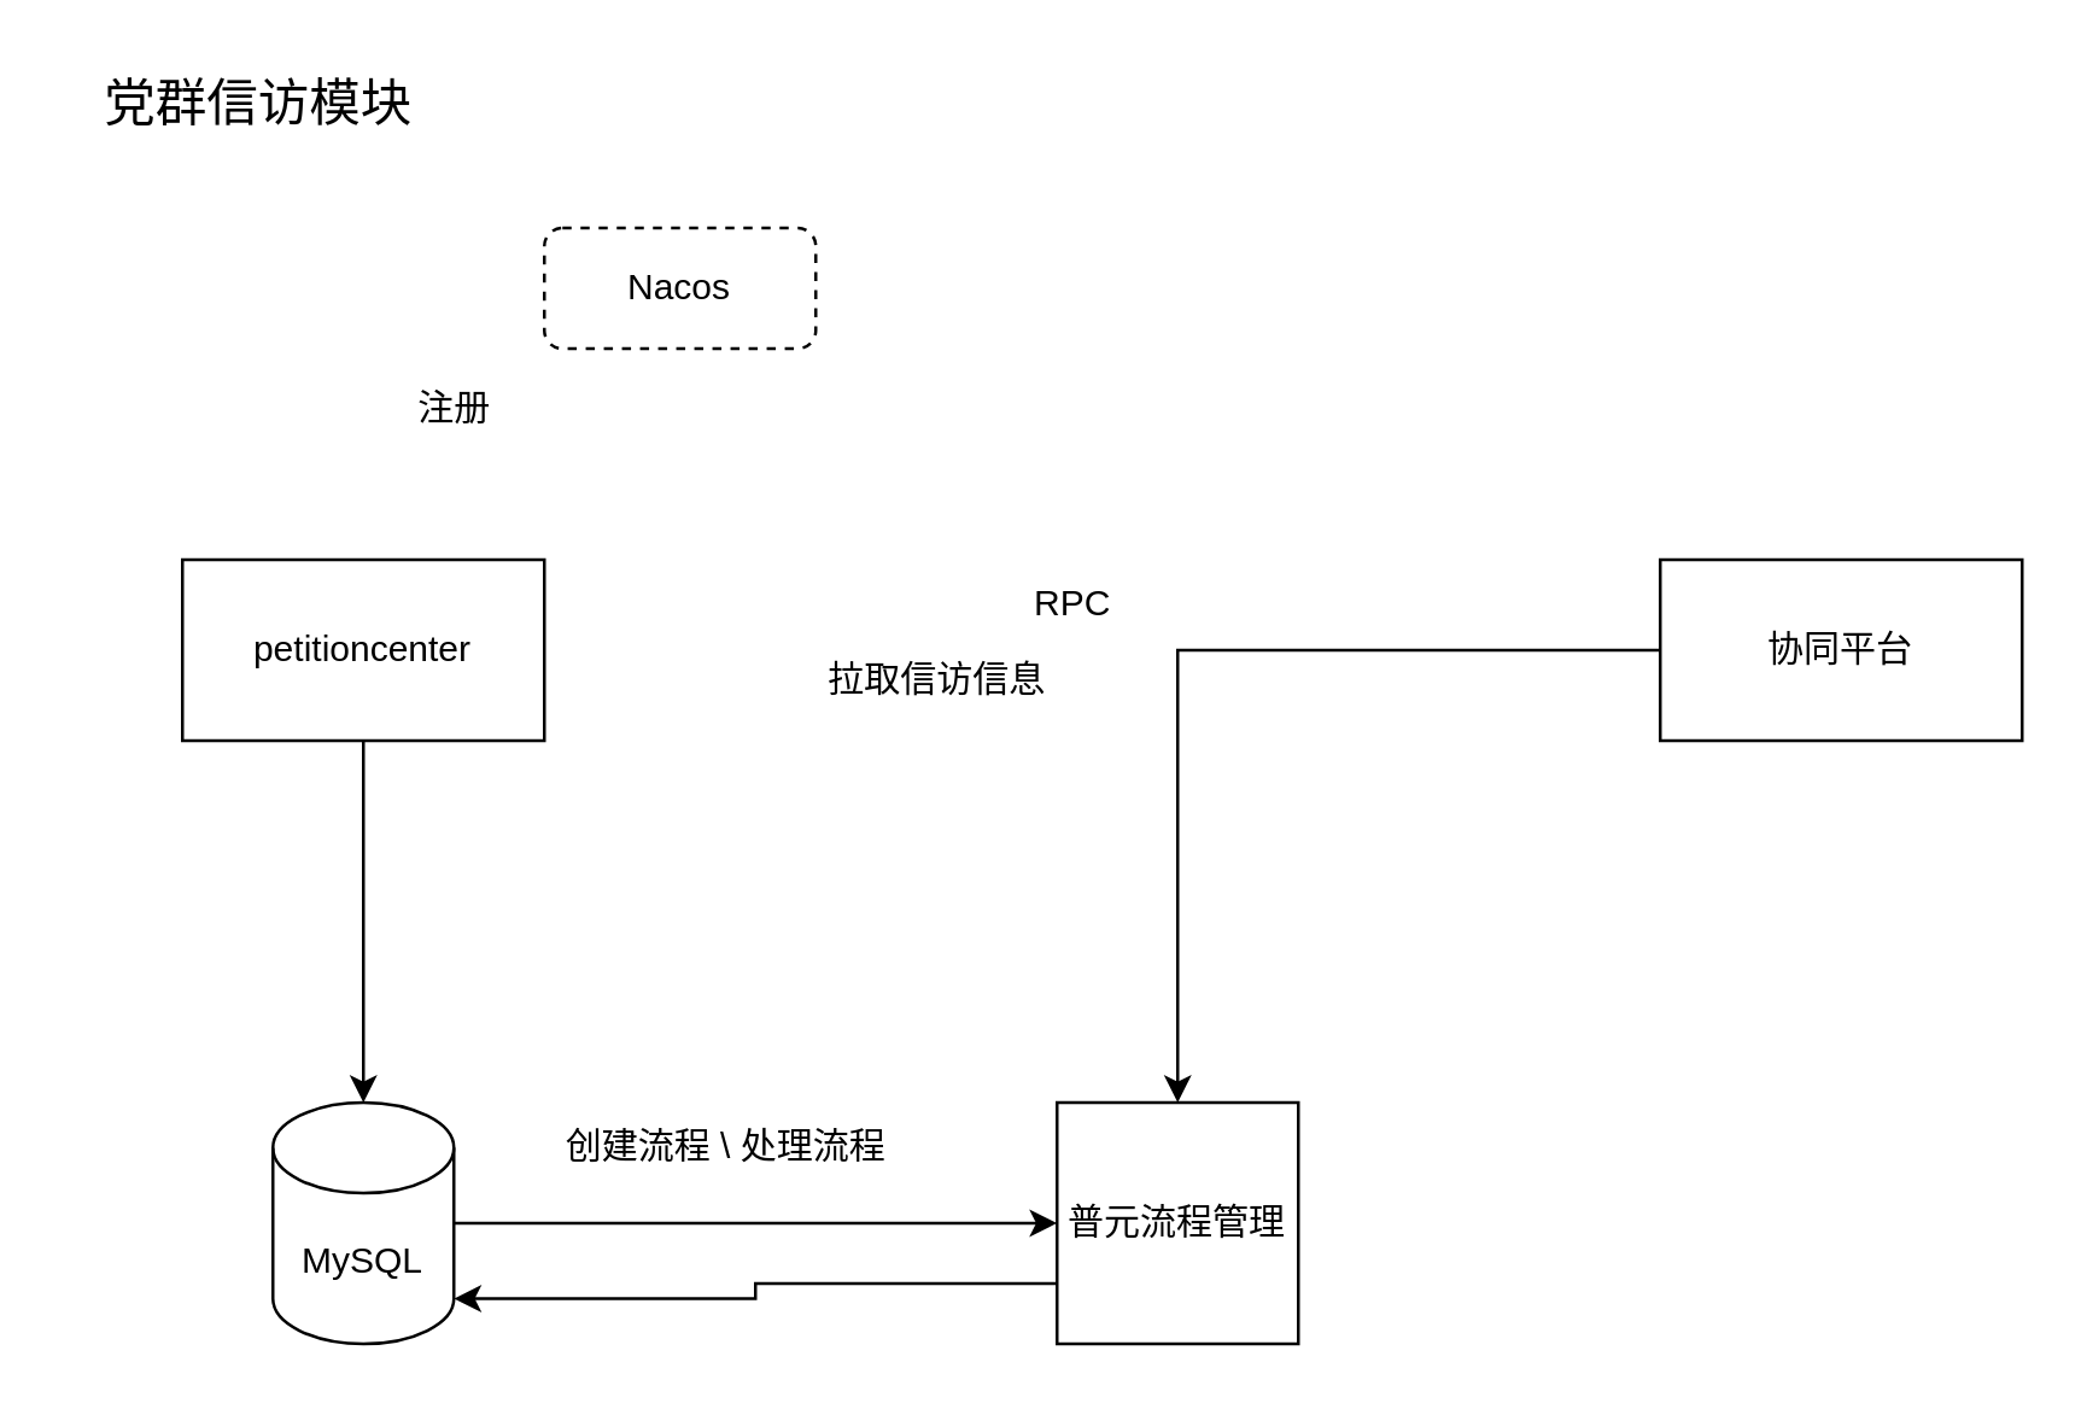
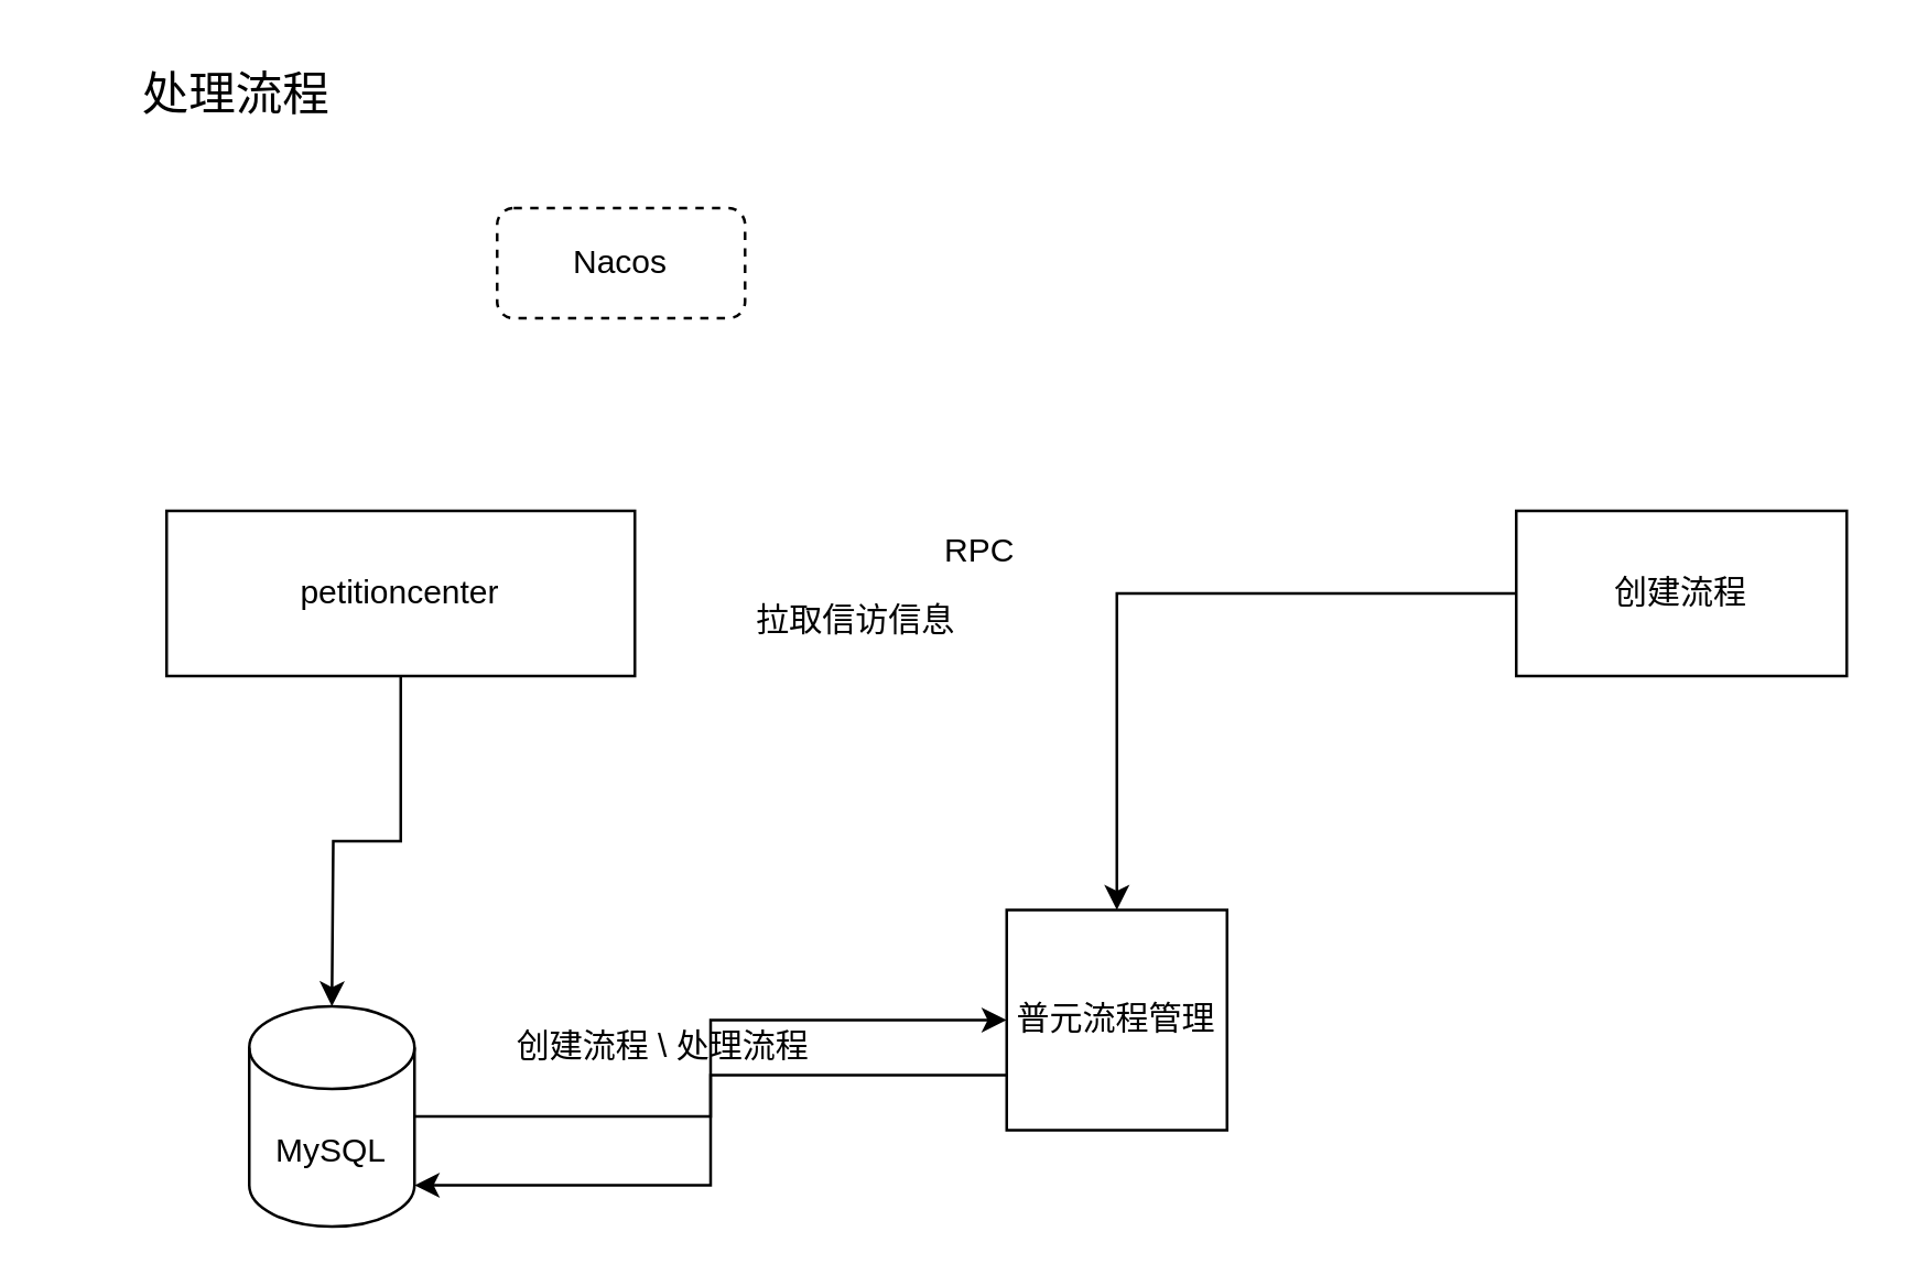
  <mxCell id="0" />
  <mxCell id="1" parent="0" />
  <mxCell id="2" style="edgeStyle=orthogonalEdgeStyle;rounded=0;orthogonalLoop=1;jettySize=auto;html=1;exitX=0.5;exitY=1;exitDx=0;exitDy=0;" edge="1" parent="1" source="3"><mxGeometry relative="1" as="geometry"><mxPoint x="120" y="365" as="targetPoint" /></mxGeometry></mxCell>
- <mxCell id="3" value="petitioncenter" style="rounded=0;whiteSpace=wrap;html=1;" vertex="1" parent="1"><mxGeometry x="60" y="185" width="120" height="60" as="geometry" /></mxCell>
- <mxCell id="4" value="&lt;font style=&quot;font-size: 17px;&quot;&gt;党群信访模块&lt;/font&gt;" style="text;html=1;align=center;verticalAlign=middle;resizable=0;points=[];autosize=1;strokeColor=none;fillColor=none;" vertex="1" parent="1"><mxGeometry x="20" y="20" width="130" height="30" as="geometry" /></mxCell>
+ <mxCell id="3" value="petitioncenter" style="rounded=0;whiteSpace=wrap;html=1;" vertex="1" parent="1"><mxGeometry x="60" y="185" width="170" height="60" as="geometry" /></mxCell>
+ <mxCell id="4" value="&lt;font style=&quot;font-size: 17px;&quot;&gt;处理流程&lt;/font&gt;" style="text;html=1;align=center;verticalAlign=middle;resizable=0;points=[];autosize=1;strokeColor=none;fillColor=none;" vertex="1" parent="1"><mxGeometry x="20" y="20" width="130" height="30" as="geometry" /></mxCell>
  <mxCell id="5" style="edgeStyle=orthogonalEdgeStyle;rounded=0;orthogonalLoop=1;jettySize=auto;html=1;exitX=0;exitY=0.5;exitDx=0;exitDy=0;" edge="1" parent="1" source="6" target="14"><mxGeometry relative="1" as="geometry" /></mxCell>
- <mxCell id="6" value="协同平台" style="rounded=0;whiteSpace=wrap;html=1;" vertex="1" parent="1"><mxGeometry x="550" y="185" width="120" height="60" as="geometry" /></mxCell>
+ <mxCell id="6" value="创建流程" style="rounded=0;whiteSpace=wrap;html=1;" vertex="1" parent="1"><mxGeometry x="550" y="185" width="120" height="60" as="geometry" /></mxCell>
  <mxCell id="7" value="RPC" style="text;html=1;align=center;verticalAlign=middle;resizable=0;points=[];autosize=1;strokeColor=none;fillColor=none;" vertex="1" parent="1"><mxGeometry x="330" y="185" width="50" height="30" as="geometry" /></mxCell>
  <mxCell id="8" value="拉取信访信息" style="text;html=1;align=center;verticalAlign=middle;resizable=0;points=[];autosize=1;strokeColor=none;fillColor=none;" vertex="1" parent="1"><mxGeometry x="260" y="210" width="100" height="30" as="geometry" /></mxCell>
  <mxCell id="9" style="edgeStyle=orthogonalEdgeStyle;rounded=0;orthogonalLoop=1;jettySize=auto;html=1;exitX=1;exitY=0.5;exitDx=0;exitDy=0;exitPerimeter=0;entryX=0;entryY=0.5;entryDx=0;entryDy=0;" edge="1" parent="1" source="10" target="14"><mxGeometry relative="1" as="geometry" /></mxCell>
  <mxCell id="10" value="MySQL" style="shape=cylinder3;whiteSpace=wrap;html=1;boundedLbl=1;backgroundOutline=1;size=15;" vertex="1" parent="1"><mxGeometry x="90" y="365" width="60" height="80" as="geometry" /></mxCell>
  <mxCell id="11" value="Nacos" style="rounded=1;whiteSpace=wrap;html=1;dashed=1;" vertex="1" parent="1"><mxGeometry x="180" y="75" width="90" height="40" as="geometry" /></mxCell>
- <mxCell id="12" value="注册" style="text;html=1;align=center;verticalAlign=middle;resizable=0;points=[];autosize=1;strokeColor=none;fillColor=none;" vertex="1" parent="1"><mxGeometry x="125" y="120" width="50" height="30" as="geometry" /></mxCell>
  <mxCell id="13" style="edgeStyle=orthogonalEdgeStyle;rounded=0;orthogonalLoop=1;jettySize=auto;html=1;exitX=0;exitY=0.75;exitDx=0;exitDy=0;entryX=1;entryY=1;entryDx=0;entryDy=-15;entryPerimeter=0;" edge="1" parent="1" source="14" target="10"><mxGeometry relative="1" as="geometry" /></mxCell>
- <mxCell id="14" value="普元流程管理" style="whiteSpace=wrap;html=1;aspect=fixed;" vertex="1" parent="1"><mxGeometry x="350" y="365" width="80" height="80" as="geometry" /></mxCell>
+ <mxCell id="14" value="普元流程管理" style="whiteSpace=wrap;html=1;aspect=fixed;" vertex="1" parent="1"><mxGeometry x="365" y="330" width="80" height="80" as="geometry" /></mxCell>
  <mxCell id="15" value="创建流程 \ 处理流程" style="text;html=1;align=center;verticalAlign=middle;resizable=0;points=[];autosize=1;strokeColor=none;fillColor=none;" vertex="1" parent="1"><mxGeometry x="175" y="365" width="130" height="30" as="geometry" /></mxCell>
